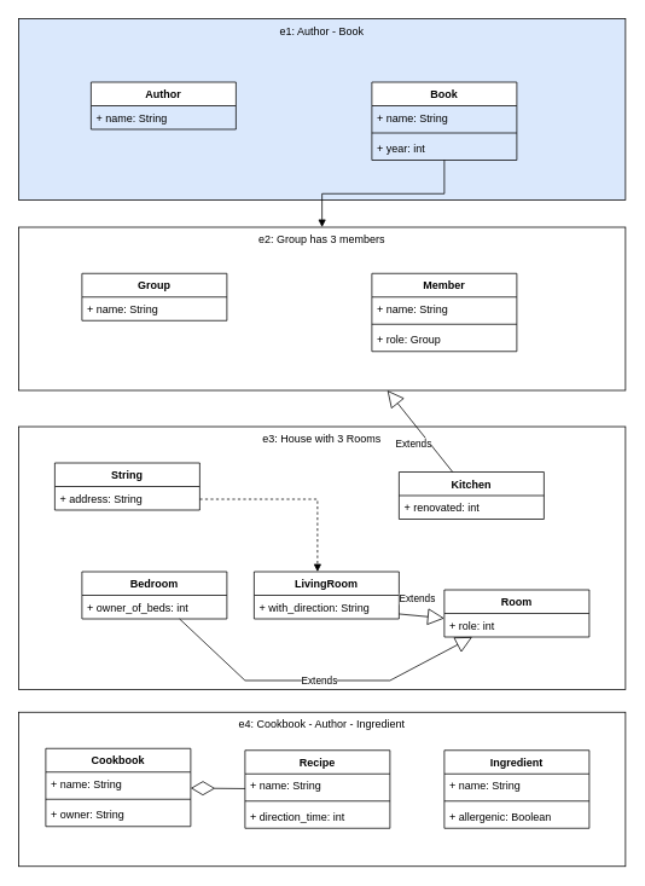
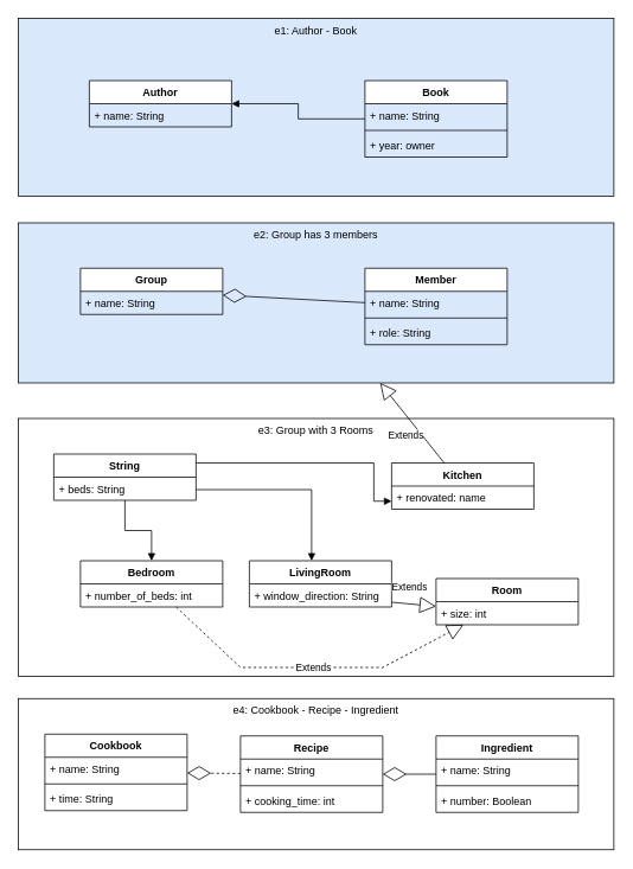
  <mxCell id="0" />
  <mxCell id="1" parent="0" />
  <mxCell id="2" value="e1: Author - Book" style="rounded=0;whiteSpace=wrap;html=1;verticalAlign=top;fillColor=#dae8fc;" parent="1" vertex="1"><mxGeometry x="20" y="20" width="670" height="200" as="geometry" /></mxCell>
  <mxCell id="3" value="Author" style="swimlane;fontStyle=1;align=center;verticalAlign=top;childLayout=stackLayout;horizontal=1;startSize=26;horizontalStack=0;resizeParent=1;resizeParentMax=0;resizeLast=0;collapsible=1;marginBottom=0;" parent="1" vertex="1"><mxGeometry x="100" y="90" width="160" height="52" as="geometry" /></mxCell>
  <mxCell id="4" value="+ name: String" style="text;strokeColor=none;fillColor=none;align=left;verticalAlign=top;spacingLeft=4;spacingRight=4;overflow=hidden;rotatable=0;points=[[0,0.5],[1,0.5]];portConstraint=eastwest;" parent="3" vertex="1"><mxGeometry y="26" width="160" height="26" as="geometry" /></mxCell>
  <mxCell id="5" value="Book" style="swimlane;fontStyle=1;align=center;verticalAlign=top;childLayout=stackLayout;horizontal=1;startSize=26;horizontalStack=0;resizeParent=1;resizeParentMax=0;resizeLast=0;collapsible=1;marginBottom=0;" parent="1" vertex="1"><mxGeometry x="410" y="90" width="160" height="86" as="geometry" /></mxCell>
  <mxCell id="6" value="+ name: String" style="text;strokeColor=none;fillColor=none;align=left;verticalAlign=top;spacingLeft=4;spacingRight=4;overflow=hidden;rotatable=0;points=[[0,0.5],[1,0.5]];portConstraint=eastwest;" parent="5" vertex="1"><mxGeometry y="26" width="160" height="26" as="geometry" /></mxCell>
  <mxCell id="7" value="" style="line;strokeWidth=1;fillColor=none;align=left;verticalAlign=middle;spacingTop=-1;spacingLeft=3;spacingRight=3;rotatable=0;labelPosition=right;points=[];portConstraint=eastwest;" parent="5" vertex="1"><mxGeometry y="52" width="160" height="8" as="geometry" /></mxCell>
- <mxCell id="8" value="+ year: int&#10;" style="text;strokeColor=none;fillColor=none;align=left;verticalAlign=top;spacingLeft=4;spacingRight=4;overflow=hidden;rotatable=0;points=[[0,0.5],[1,0.5]];portConstraint=eastwest;" parent="5" vertex="1"><mxGeometry y="60" width="160" height="26" as="geometry" /></mxCell>
- <mxCell id="9" value="" style="endArrow=block;endFill=1;html=1;edgeStyle=orthogonalEdgeStyle;align=left;verticalAlign=top;rounded=0;" parent="1" source="5" target="10" edge="1"><mxGeometry x="-1" relative="1" as="geometry"><mxPoint x="300" y="440" as="sourcePoint" /><mxPoint x="460" y="440" as="targetPoint" /></mxGeometry></mxCell>
- <mxCell id="10" value="e2: Group has 3 members" style="rounded=0;whiteSpace=wrap;html=1;verticalAlign=top;" parent="1" vertex="1"><mxGeometry x="20" y="250" width="670" height="180" as="geometry" /></mxCell>
+ <mxCell id="8" value="+ year: owner&#10;" style="text;strokeColor=none;fillColor=none;align=left;verticalAlign=top;spacingLeft=4;spacingRight=4;overflow=hidden;rotatable=0;points=[[0,0.5],[1,0.5]];portConstraint=eastwest;" parent="5" vertex="1"><mxGeometry y="60" width="160" height="26" as="geometry" /></mxCell>
+ <mxCell id="9" value="" style="endArrow=block;endFill=1;html=1;edgeStyle=orthogonalEdgeStyle;align=left;verticalAlign=top;rounded=0;" parent="1" source="5" target="3" edge="1"><mxGeometry x="-1" relative="1" as="geometry"><mxPoint x="300" y="440" as="sourcePoint" /><mxPoint x="460" y="440" as="targetPoint" /></mxGeometry></mxCell>
+ <mxCell id="10" value="e2: Group has 3 members" style="rounded=0;whiteSpace=wrap;html=1;verticalAlign=top;fillColor=#dae8fc;" parent="1" vertex="1"><mxGeometry x="20" y="250" width="670" height="180" as="geometry" /></mxCell>
  <mxCell id="11" value="Group" style="swimlane;fontStyle=1;align=center;verticalAlign=top;childLayout=stackLayout;horizontal=1;startSize=26;horizontalStack=0;resizeParent=1;resizeParentMax=0;resizeLast=0;collapsible=1;marginBottom=0;" parent="1" vertex="1"><mxGeometry x="90" y="301" width="160" height="52" as="geometry" /></mxCell>
  <mxCell id="12" value="+ name: String" style="text;strokeColor=none;fillColor=none;align=left;verticalAlign=top;spacingLeft=4;spacingRight=4;overflow=hidden;rotatable=0;points=[[0,0.5],[1,0.5]];portConstraint=eastwest;" parent="11" vertex="1"><mxGeometry y="26" width="160" height="26" as="geometry" /></mxCell>
  <mxCell id="13" value="Member" style="swimlane;fontStyle=1;align=center;verticalAlign=top;childLayout=stackLayout;horizontal=1;startSize=26;horizontalStack=0;resizeParent=1;resizeParentMax=0;resizeLast=0;collapsible=1;marginBottom=0;" parent="1" vertex="1"><mxGeometry x="410" y="301" width="160" height="86" as="geometry" /></mxCell>
  <mxCell id="14" value="+ name: String" style="text;strokeColor=none;fillColor=none;align=left;verticalAlign=top;spacingLeft=4;spacingRight=4;overflow=hidden;rotatable=0;points=[[0,0.5],[1,0.5]];portConstraint=eastwest;" parent="13" vertex="1"><mxGeometry y="26" width="160" height="26" as="geometry" /></mxCell>
  <mxCell id="15" value="" style="line;strokeWidth=1;fillColor=none;align=left;verticalAlign=middle;spacingTop=-1;spacingLeft=3;spacingRight=3;rotatable=0;labelPosition=right;points=[];portConstraint=eastwest;" parent="13" vertex="1"><mxGeometry y="52" width="160" height="8" as="geometry" /></mxCell>
- <mxCell id="16" value="+ role: Group" style="text;strokeColor=none;fillColor=none;align=left;verticalAlign=top;spacingLeft=4;spacingRight=4;overflow=hidden;rotatable=0;points=[[0,0.5],[1,0.5]];portConstraint=eastwest;" parent="13" vertex="1"><mxGeometry y="60" width="160" height="26" as="geometry" /></mxCell>
- <mxCell id="18" value="e4: Cookbook - Author - Ingredient" style="rounded=0;whiteSpace=wrap;html=1;verticalAlign=top;" parent="1" vertex="1"><mxGeometry x="20" y="785" width="670" height="170" as="geometry" /></mxCell>
+ <mxCell id="16" value="+ role: String" style="text;strokeColor=none;fillColor=none;align=left;verticalAlign=top;spacingLeft=4;spacingRight=4;overflow=hidden;rotatable=0;points=[[0,0.5],[1,0.5]];portConstraint=eastwest;" parent="13" vertex="1"><mxGeometry y="60" width="160" height="26" as="geometry" /></mxCell>
+ <mxCell id="17" value="" style="endArrow=diamondThin;endFill=0;endSize=24;html=1;rounded=0;" parent="1" source="13" target="11" edge="1"><mxGeometry width="160" relative="1" as="geometry"><mxPoint x="300" y="360" as="sourcePoint" /><mxPoint x="460" y="360" as="targetPoint" /></mxGeometry></mxCell>
+ <mxCell id="18" value="e4: Cookbook - Recipe - Ingredient" style="rounded=0;whiteSpace=wrap;html=1;verticalAlign=top;" parent="1" vertex="1"><mxGeometry x="20" y="785" width="670" height="170" as="geometry" /></mxCell>
  <mxCell id="19" value="Cookbook" style="swimlane;fontStyle=1;align=center;verticalAlign=top;childLayout=stackLayout;horizontal=1;startSize=26;horizontalStack=0;resizeParent=1;resizeParentMax=0;resizeLast=0;collapsible=1;marginBottom=0;" parent="1" vertex="1"><mxGeometry x="50" y="825" width="160" height="86" as="geometry" /></mxCell>
  <mxCell id="20" value="+ name: String" style="text;strokeColor=none;fillColor=none;align=left;verticalAlign=top;spacingLeft=4;spacingRight=4;overflow=hidden;rotatable=0;points=[[0,0.5],[1,0.5]];portConstraint=eastwest;" parent="19" vertex="1"><mxGeometry y="26" width="160" height="26" as="geometry" /></mxCell>
  <mxCell id="21" value="" style="line;strokeWidth=1;fillColor=none;align=left;verticalAlign=middle;spacingTop=-1;spacingLeft=3;spacingRight=3;rotatable=0;labelPosition=right;points=[];portConstraint=eastwest;" parent="19" vertex="1"><mxGeometry y="52" width="160" height="8" as="geometry" /></mxCell>
- <mxCell id="22" value="+ owner: String" style="text;strokeColor=none;fillColor=none;align=left;verticalAlign=top;spacingLeft=4;spacingRight=4;overflow=hidden;rotatable=0;points=[[0,0.5],[1,0.5]];portConstraint=eastwest;" parent="19" vertex="1"><mxGeometry y="60" width="160" height="26" as="geometry" /></mxCell>
+ <mxCell id="22" value="+ time: String" style="text;strokeColor=none;fillColor=none;align=left;verticalAlign=top;spacingLeft=4;spacingRight=4;overflow=hidden;rotatable=0;points=[[0,0.5],[1,0.5]];portConstraint=eastwest;" parent="19" vertex="1"><mxGeometry y="60" width="160" height="26" as="geometry" /></mxCell>
  <mxCell id="23" value="Recipe" style="swimlane;fontStyle=1;align=center;verticalAlign=top;childLayout=stackLayout;horizontal=1;startSize=26;horizontalStack=0;resizeParent=1;resizeParentMax=0;resizeLast=0;collapsible=1;marginBottom=0;" parent="1" vertex="1"><mxGeometry x="270" y="827" width="160" height="86" as="geometry" /></mxCell>
  <mxCell id="24" value="+ name: String" style="text;strokeColor=none;fillColor=none;align=left;verticalAlign=top;spacingLeft=4;spacingRight=4;overflow=hidden;rotatable=0;points=[[0,0.5],[1,0.5]];portConstraint=eastwest;" parent="23" vertex="1"><mxGeometry y="26" width="160" height="26" as="geometry" /></mxCell>
  <mxCell id="25" value="" style="line;strokeWidth=1;fillColor=none;align=left;verticalAlign=middle;spacingTop=-1;spacingLeft=3;spacingRight=3;rotatable=0;labelPosition=right;points=[];portConstraint=eastwest;" parent="23" vertex="1"><mxGeometry y="52" width="160" height="8" as="geometry" /></mxCell>
- <mxCell id="26" value="+ direction_time: int" style="text;strokeColor=none;fillColor=none;align=left;verticalAlign=top;spacingLeft=4;spacingRight=4;overflow=hidden;rotatable=0;points=[[0,0.5],[1,0.5]];portConstraint=eastwest;" parent="23" vertex="1"><mxGeometry y="60" width="160" height="26" as="geometry" /></mxCell>
+ <mxCell id="26" value="+ cooking_time: int" style="text;strokeColor=none;fillColor=none;align=left;verticalAlign=top;spacingLeft=4;spacingRight=4;overflow=hidden;rotatable=0;points=[[0,0.5],[1,0.5]];portConstraint=eastwest;" parent="23" vertex="1"><mxGeometry y="60" width="160" height="26" as="geometry" /></mxCell>
  <mxCell id="27" value="Ingredient" style="swimlane;fontStyle=1;align=center;verticalAlign=top;childLayout=stackLayout;horizontal=1;startSize=26;horizontalStack=0;resizeParent=1;resizeParentMax=0;resizeLast=0;collapsible=1;marginBottom=0;" parent="1" vertex="1"><mxGeometry x="490" y="827" width="160" height="86" as="geometry" /></mxCell>
  <mxCell id="28" value="+ name: String" style="text;strokeColor=none;fillColor=none;align=left;verticalAlign=top;spacingLeft=4;spacingRight=4;overflow=hidden;rotatable=0;points=[[0,0.5],[1,0.5]];portConstraint=eastwest;" parent="27" vertex="1"><mxGeometry y="26" width="160" height="26" as="geometry" /></mxCell>
  <mxCell id="29" value="" style="line;strokeWidth=1;fillColor=none;align=left;verticalAlign=middle;spacingTop=-1;spacingLeft=3;spacingRight=3;rotatable=0;labelPosition=right;points=[];portConstraint=eastwest;" parent="27" vertex="1"><mxGeometry y="52" width="160" height="8" as="geometry" /></mxCell>
- <mxCell id="30" value="+ allergenic: Boolean" style="text;strokeColor=none;fillColor=none;align=left;verticalAlign=top;spacingLeft=4;spacingRight=4;overflow=hidden;rotatable=0;points=[[0,0.5],[1,0.5]];portConstraint=eastwest;" parent="27" vertex="1"><mxGeometry y="60" width="160" height="26" as="geometry" /></mxCell>
- <mxCell id="31" value="" style="endArrow=diamondThin;endFill=0;endSize=24;html=1;rounded=0;" parent="1" source="23" target="19" edge="1"><mxGeometry width="160" relative="1" as="geometry"><mxPoint x="300" y="735" as="sourcePoint" /><mxPoint x="460" y="735" as="targetPoint" /></mxGeometry></mxCell>
- <mxCell id="33" value="e3: House with 3 Rooms" style="rounded=0;whiteSpace=wrap;html=1;verticalAlign=top;" parent="1" vertex="1"><mxGeometry x="20" y="470" width="670" height="290" as="geometry" /></mxCell>
+ <mxCell id="30" value="+ number: Boolean" style="text;strokeColor=none;fillColor=none;align=left;verticalAlign=top;spacingLeft=4;spacingRight=4;overflow=hidden;rotatable=0;points=[[0,0.5],[1,0.5]];portConstraint=eastwest;" parent="27" vertex="1"><mxGeometry y="60" width="160" height="26" as="geometry" /></mxCell>
+ <mxCell id="31" value="" style="endArrow=diamondThin;endFill=0;endSize=24;html=1;rounded=0;dashed=1;" parent="1" source="23" target="19" edge="1"><mxGeometry width="160" relative="1" as="geometry"><mxPoint x="300" y="735" as="sourcePoint" /><mxPoint x="460" y="735" as="targetPoint" /></mxGeometry></mxCell>
+ <mxCell id="32" value="" style="endArrow=diamondThin;endFill=0;endSize=24;html=1;rounded=0;" parent="1" source="27" target="23" edge="1"><mxGeometry width="160" relative="1" as="geometry"><mxPoint x="300" y="735" as="sourcePoint" /><mxPoint x="460" y="735" as="targetPoint" /></mxGeometry></mxCell>
+ <mxCell id="33" value="e3: Group with 3 Rooms" style="rounded=0;whiteSpace=wrap;html=1;verticalAlign=top;" parent="1" vertex="1"><mxGeometry x="20" y="470" width="670" height="290" as="geometry" /></mxCell>
  <mxCell id="34" value="String" style="swimlane;fontStyle=1;align=center;verticalAlign=top;childLayout=stackLayout;horizontal=1;startSize=26;horizontalStack=0;resizeParent=1;resizeParentMax=0;resizeLast=0;collapsible=1;marginBottom=0;" parent="1" vertex="1"><mxGeometry x="60" y="510" width="160" height="52" as="geometry"><mxRectangle x="90" y="300" width="70" height="26" as="alternateBounds" /></mxGeometry></mxCell>
- <mxCell id="35" value="+ address: String" style="text;strokeColor=none;fillColor=none;align=left;verticalAlign=top;spacingLeft=4;spacingRight=4;overflow=hidden;rotatable=0;points=[[0,0.5],[1,0.5]];portConstraint=eastwest;" parent="34" vertex="1"><mxGeometry y="26" width="160" height="26" as="geometry" /></mxCell>
+ <mxCell id="35" value="+ beds: String" style="text;strokeColor=none;fillColor=none;align=left;verticalAlign=top;spacingLeft=4;spacingRight=4;overflow=hidden;rotatable=0;points=[[0,0.5],[1,0.5]];portConstraint=eastwest;" parent="34" vertex="1"><mxGeometry y="26" width="160" height="26" as="geometry" /></mxCell>
  <mxCell id="36" value="Kitchen" style="swimlane;fontStyle=1;align=center;verticalAlign=top;childLayout=stackLayout;horizontal=1;startSize=26;horizontalStack=0;resizeParent=1;resizeParentMax=0;resizeLast=0;collapsible=1;marginBottom=0;" parent="1" vertex="1"><mxGeometry x="440" y="520" width="160" height="52" as="geometry" /></mxCell>
- <mxCell id="37" value="+ renovated: int" style="text;strokeColor=none;fillColor=none;align=left;verticalAlign=top;spacingLeft=4;spacingRight=4;overflow=hidden;rotatable=0;points=[[0,0.5],[1,0.5]];portConstraint=eastwest;" parent="36" vertex="1"><mxGeometry y="26" width="160" height="26" as="geometry" /></mxCell>
+ <mxCell id="37" value="+ renovated: name" style="text;strokeColor=none;fillColor=none;align=left;verticalAlign=top;spacingLeft=4;spacingRight=4;overflow=hidden;rotatable=0;points=[[0,0.5],[1,0.5]];portConstraint=eastwest;" parent="36" vertex="1"><mxGeometry y="26" width="160" height="26" as="geometry" /></mxCell>
  <mxCell id="38" value="Bedroom" style="swimlane;fontStyle=1;align=center;verticalAlign=top;childLayout=stackLayout;horizontal=1;startSize=26;horizontalStack=0;resizeParent=1;resizeParentMax=0;resizeLast=0;collapsible=1;marginBottom=0;" parent="1" vertex="1"><mxGeometry x="90" y="630" width="160" height="52" as="geometry" /></mxCell>
- <mxCell id="39" value="+ owner_of_beds: int" style="text;strokeColor=none;fillColor=none;align=left;verticalAlign=top;spacingLeft=4;spacingRight=4;overflow=hidden;rotatable=0;points=[[0,0.5],[1,0.5]];portConstraint=eastwest;" parent="38" vertex="1"><mxGeometry y="26" width="160" height="26" as="geometry" /></mxCell>
+ <mxCell id="39" value="+ number_of_beds: int" style="text;strokeColor=none;fillColor=none;align=left;verticalAlign=top;spacingLeft=4;spacingRight=4;overflow=hidden;rotatable=0;points=[[0,0.5],[1,0.5]];portConstraint=eastwest;" parent="38" vertex="1"><mxGeometry y="26" width="160" height="26" as="geometry" /></mxCell>
  <mxCell id="40" value="LivingRoom" style="swimlane;fontStyle=1;align=center;verticalAlign=top;childLayout=stackLayout;horizontal=1;startSize=26;horizontalStack=0;resizeParent=1;resizeParentMax=0;resizeLast=0;collapsible=1;marginBottom=0;" parent="1" vertex="1"><mxGeometry x="280" y="630" width="160" height="52" as="geometry" /></mxCell>
- <mxCell id="41" value="+ with_direction: String" style="text;strokeColor=none;fillColor=none;align=left;verticalAlign=top;spacingLeft=4;spacingRight=4;overflow=hidden;rotatable=0;points=[[0,0.5],[1,0.5]];portConstraint=eastwest;" parent="40" vertex="1"><mxGeometry y="26" width="160" height="26" as="geometry" /></mxCell>
- <mxCell id="43" value="" style="endArrow=block;endFill=1;html=1;edgeStyle=orthogonalEdgeStyle;align=left;verticalAlign=top;rounded=0;dashed=1;" parent="1" source="34" target="40" edge="1"><mxGeometry x="-1" relative="1" as="geometry"><mxPoint x="300" y="630" as="sourcePoint" /><mxPoint x="460" y="630" as="targetPoint" /><Array as="points"><mxPoint x="350" y="550" /></Array></mxGeometry></mxCell>
+ <mxCell id="41" value="+ window_direction: String" style="text;strokeColor=none;fillColor=none;align=left;verticalAlign=top;spacingLeft=4;spacingRight=4;overflow=hidden;rotatable=0;points=[[0,0.5],[1,0.5]];portConstraint=eastwest;" parent="40" vertex="1"><mxGeometry y="26" width="160" height="26" as="geometry" /></mxCell>
+ <mxCell id="42" value="" style="endArrow=block;endFill=1;html=1;edgeStyle=orthogonalEdgeStyle;align=left;verticalAlign=top;rounded=0;" parent="1" source="34" target="36" edge="1"><mxGeometry x="-1" relative="1" as="geometry"><mxPoint x="300" y="630" as="sourcePoint" /><mxPoint x="460" y="630" as="targetPoint" /><Array as="points"><mxPoint x="420" y="520" /><mxPoint x="420" y="563" /></Array></mxGeometry></mxCell>
+ <mxCell id="43" value="" style="endArrow=block;endFill=1;html=1;edgeStyle=orthogonalEdgeStyle;align=left;verticalAlign=top;rounded=0;" parent="1" source="34" target="40" edge="1"><mxGeometry x="-1" relative="1" as="geometry"><mxPoint x="300" y="630" as="sourcePoint" /><mxPoint x="460" y="630" as="targetPoint" /><Array as="points"><mxPoint x="350" y="550" /></Array></mxGeometry></mxCell>
+ <mxCell id="44" value="" style="endArrow=block;endFill=1;html=1;edgeStyle=orthogonalEdgeStyle;align=left;verticalAlign=top;rounded=0;" parent="1" source="34" target="38" edge="1"><mxGeometry x="-1" relative="1" as="geometry"><mxPoint x="300" y="630" as="sourcePoint" /><mxPoint x="460" y="630" as="targetPoint" /></mxGeometry></mxCell>
  <mxCell id="45" value="Room" style="swimlane;fontStyle=1;align=center;verticalAlign=top;childLayout=stackLayout;horizontal=1;startSize=26;horizontalStack=0;resizeParent=1;resizeParentMax=0;resizeLast=0;collapsible=1;marginBottom=0;" vertex="1" parent="1"><mxGeometry x="490" y="650" width="160" height="52" as="geometry" /></mxCell>
- <mxCell id="46" value="+ role: int" style="text;strokeColor=none;fillColor=none;align=left;verticalAlign=top;spacingLeft=4;spacingRight=4;overflow=hidden;rotatable=0;points=[[0,0.5],[1,0.5]];portConstraint=eastwest;" vertex="1" parent="45"><mxGeometry y="26" width="160" height="26" as="geometry" /></mxCell>
+ <mxCell id="46" value="+ size: int" style="text;strokeColor=none;fillColor=none;align=left;verticalAlign=top;spacingLeft=4;spacingRight=4;overflow=hidden;rotatable=0;points=[[0,0.5],[1,0.5]];portConstraint=eastwest;" vertex="1" parent="45"><mxGeometry y="26" width="160" height="26" as="geometry" /></mxCell>
  <mxCell id="47" value="Extends" style="endArrow=block;endSize=16;endFill=0;html=1;rounded=0;" edge="1" parent="1" source="36" target="10"><mxGeometry x="-0.115" y="14" width="160" relative="1" as="geometry"><mxPoint x="300" y="560" as="sourcePoint" /><mxPoint x="460" y="560" as="targetPoint" /><mxPoint as="offset" /></mxGeometry></mxCell>
  <mxCell id="48" value="Extends" style="endArrow=block;endSize=16;endFill=0;html=1;rounded=0;" edge="1" parent="1" target="46"><mxGeometry x="-0.27" y="18" width="160" relative="1" as="geometry"><mxPoint x="440" y="676.619" as="sourcePoint" /><mxPoint x="460" y="560" as="targetPoint" /><mxPoint as="offset" /></mxGeometry></mxCell>
- <mxCell id="49" value="Extends" style="endArrow=block;endSize=16;endFill=0;html=1;rounded=0;" edge="1" parent="1" source="38" target="45"><mxGeometry width="160" relative="1" as="geometry"><mxPoint x="300" y="560" as="sourcePoint" /><mxPoint x="460" y="560" as="targetPoint" /><Array as="points"><mxPoint x="270" y="750" /><mxPoint x="430" y="750" /></Array></mxGeometry></mxCell>
+ <mxCell id="49" value="Extends" style="endArrow=block;endSize=16;endFill=0;html=1;rounded=0;dashed=1;" edge="1" parent="1" source="38" target="45"><mxGeometry width="160" relative="1" as="geometry"><mxPoint x="300" y="560" as="sourcePoint" /><mxPoint x="460" y="560" as="targetPoint" /><Array as="points"><mxPoint x="270" y="750" /><mxPoint x="430" y="750" /></Array></mxGeometry></mxCell>
